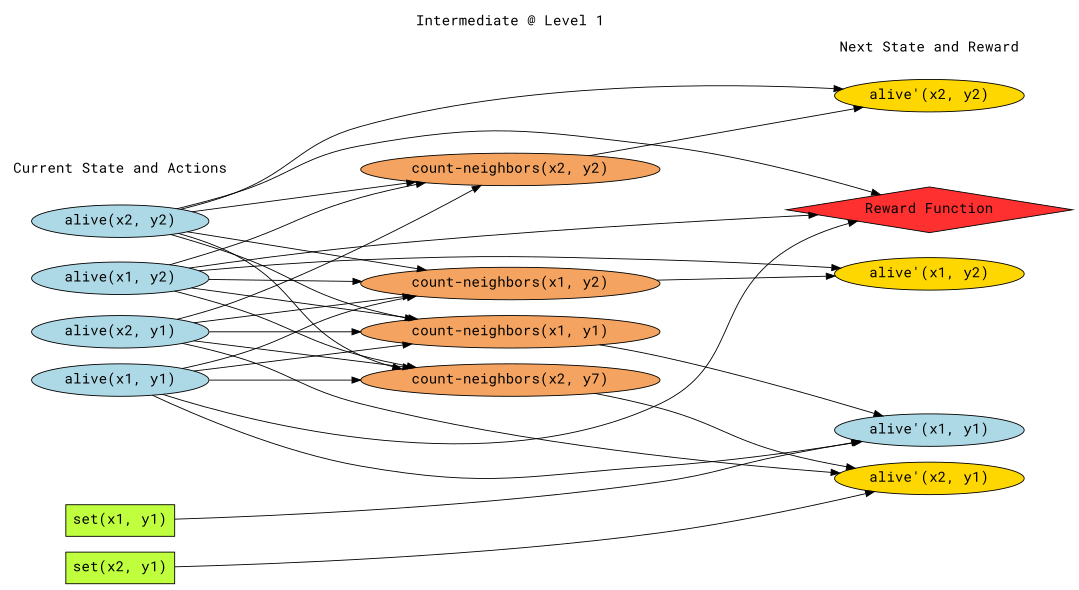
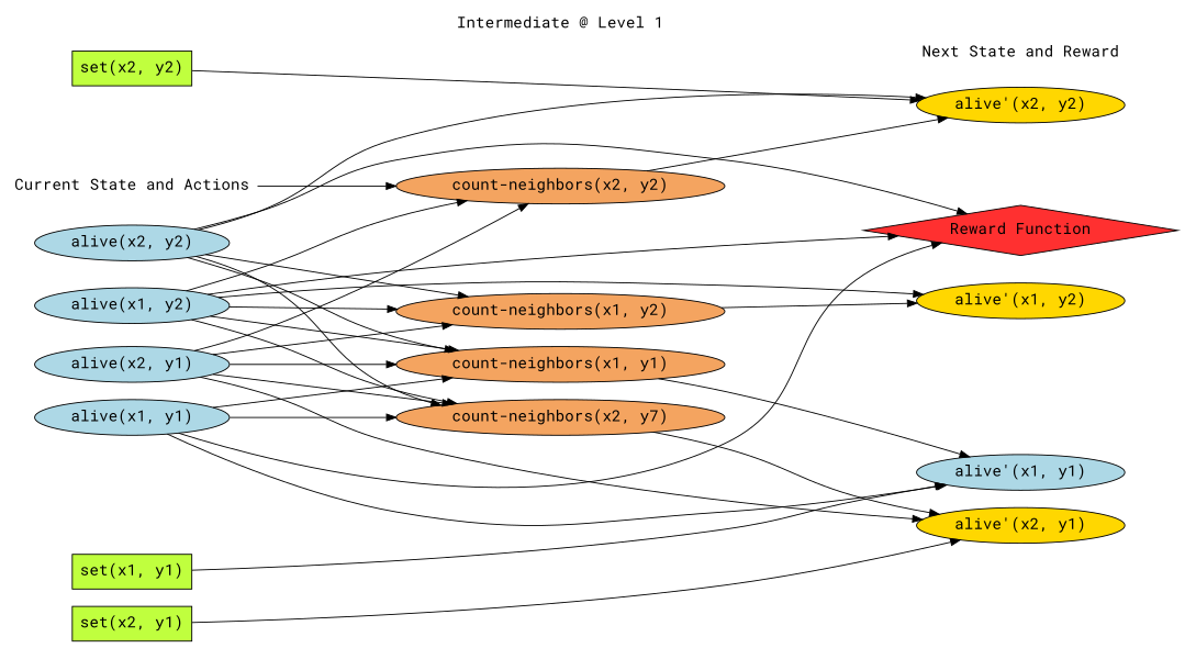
  digraph {
    fontname="Roboto Mono"
    fontsize=16
    rankdir=LR
    ranksep=2.00
    node [fillcolor=lightblue fontname="Roboto Mono" fontsize=16 style=filled]
    edge [fontname="Roboto Mono"]
    "Reward Function" [fillcolor=firebrick1 shape=diamond width=3.3889]
    "Next State and Reward" [fillcolor=white fontstyle=bold shape=plaintext width=2.1944 style=""]
    "alive'(x2, y1)" [fillcolor=gold width=1.8889]
    "alive'(x1, y1)" [width=1.8889]
    "alive'(x2, y2)" [fillcolor=gold width=1.8889]
    "alive'(x1, y2)" [fillcolor=gold width=1.8889]
    "set(x2, y1)" [fillcolor=olivedrab1 shape=box width=1.1389]
    "alive(x1, y2)" [width=1.8333]
    "Current State and Actions" [fillcolor=white fontstyle=bold shape=plaintext width=2.4444 style=""]
    "alive(x2, y2)" [width=1.8333]
    "alive(x1, y1)" [width=1.8333]
+   "set(x2, y2)" [fillcolor=olivedrab1 shape=box width=1.1389]
    "set(x1, y1)" [fillcolor=olivedrab1 shape=box width=1.1389]
    "alive(x2, y1)" [width=1.8333]
    n15 [fillcolor=sandybrown label="count-neighbors(x2, y7)" width=3.1944]
    "count-neighbors(x1, y1)" [fillcolor=sandybrown width=3.1944]
    "count-neighbors(x2, y2)" [fillcolor=sandybrown width=3.1944]
    "count-neighbors(x1, y2)" [fillcolor=sandybrown width=3.1944]
    "Intermediate @ Level 1" [fillcolor=white fontstyle=bold shape=plaintext width=2.25 style=""]
    subgraph sub_1 {
      rank=same
      "Reward Function"
      "Next State and Reward"
      "alive'(x2, y1)"
      "alive'(x1, y1)"
      "alive'(x2, y2)"
      "alive'(x1, y2)"
    }
    subgraph sub_2 {
      rank=same
      "set(x2, y1)"
      "alive(x1, y2)"
      "Current State and Actions"
      "alive(x2, y2)"
      "alive(x1, y1)"
+     "set(x2, y2)"
      "set(x1, y1)"
      "alive(x2, y1)"
    }
    subgraph sub_3 {
      rank=same
      n15
      "count-neighbors(x1, y1)"
      "count-neighbors(x2, y2)"
      "count-neighbors(x1, y2)"
      "Intermediate @ Level 1"
    }
    "set(x2, y1)" -> "alive'(x2, y1)"
    "alive(x1, y2)" -> "Reward Function"
    "alive(x1, y2)" -> "alive'(x1, y2)"
    "alive(x1, y2)" -> n15
    "alive(x1, y2)" -> "count-neighbors(x1, y1)"
    "alive(x1, y2)" -> "count-neighbors(x2, y2)"
    "alive(x1, y2)" -> "count-neighbors(x1, y2)"
    "alive(x2, y2)" -> "Reward Function"
    "alive(x2, y2)" -> "alive'(x2, y2)"
    "alive(x2, y2)" -> n15
    "alive(x2, y2)" -> "count-neighbors(x1, y1)"
-   "alive(x2, y2)" -> "count-neighbors(x2, y2)"
+   "Current State and Actions" -> "count-neighbors(x2, y2)"
    "alive(x2, y2)" -> "count-neighbors(x1, y2)"
    "alive(x1, y1)" -> "Reward Function"
    "alive(x1, y1)" -> "alive'(x1, y1)"
    "alive(x1, y1)" -> n15
    "alive(x1, y1)" -> "count-neighbors(x1, y1)"
-   "alive(x1, y1)" -> "count-neighbors(x1, y2)"
+   "set(x2, y2)" -> "alive'(x2, y2)"
    "set(x1, y1)" -> "alive'(x1, y1)"
    "alive(x2, y1)" -> "alive'(x2, y1)"
    "alive(x2, y1)" -> n15
    "alive(x2, y1)" -> "count-neighbors(x1, y1)"
    "alive(x2, y1)" -> "count-neighbors(x2, y2)"
    "alive(x2, y1)" -> "count-neighbors(x1, y2)"
    n15 -> "alive'(x2, y1)"
    "count-neighbors(x1, y1)" -> "alive'(x1, y1)"
    "count-neighbors(x2, y2)" -> "alive'(x2, y2)"
    "count-neighbors(x1, y2)" -> "alive'(x1, y2)"
  }
